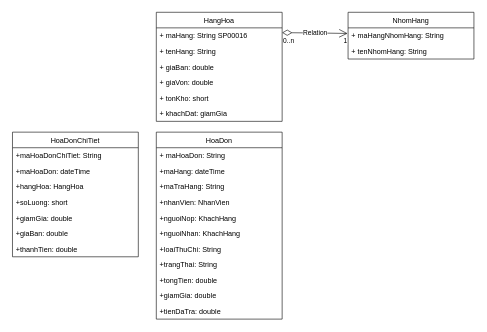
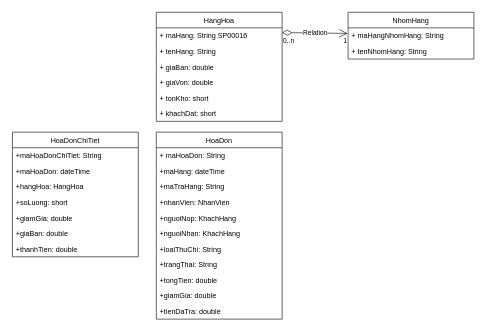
  <mxCell id="0" />
  <mxCell id="1" parent="0" />
  <mxCell id="2" value="HangHoa" style="swimlane;fontStyle=0;childLayout=stackLayout;horizontal=1;startSize=26;fillColor=none;horizontalStack=0;resizeParent=1;resizeParentMax=0;resizeLast=0;collapsible=1;marginBottom=0;" vertex="1" parent="1"><mxGeometry x="260" y="20" width="210" height="182" as="geometry" /></mxCell>
  <mxCell id="3" value="+ maHang: String SP00016" style="text;strokeColor=none;fillColor=none;align=left;verticalAlign=top;spacingLeft=4;spacingRight=4;overflow=hidden;rotatable=0;points=[[0,0.5],[1,0.5]];portConstraint=eastwest;" vertex="1" parent="2"><mxGeometry y="26" width="210" height="26" as="geometry" /></mxCell>
  <mxCell id="4" value="+ tenHang: String" style="text;strokeColor=none;fillColor=none;align=left;verticalAlign=top;spacingLeft=4;spacingRight=4;overflow=hidden;rotatable=0;points=[[0,0.5],[1,0.5]];portConstraint=eastwest;" vertex="1" parent="2"><mxGeometry y="52" width="210" height="26" as="geometry" /></mxCell>
  <mxCell id="5" value="+ giaBan: double" style="text;strokeColor=none;fillColor=none;align=left;verticalAlign=top;spacingLeft=4;spacingRight=4;overflow=hidden;rotatable=0;points=[[0,0.5],[1,0.5]];portConstraint=eastwest;" vertex="1" parent="2"><mxGeometry y="78" width="210" height="26" as="geometry" /></mxCell>
  <mxCell id="6" value="+ giaVon: double" style="text;strokeColor=none;fillColor=none;align=left;verticalAlign=top;spacingLeft=4;spacingRight=4;overflow=hidden;rotatable=0;points=[[0,0.5],[1,0.5]];portConstraint=eastwest;" vertex="1" parent="2"><mxGeometry y="104" width="210" height="26" as="geometry" /></mxCell>
  <mxCell id="7" value="+ tonKho: short" style="text;strokeColor=none;fillColor=none;align=left;verticalAlign=top;spacingLeft=4;spacingRight=4;overflow=hidden;rotatable=0;points=[[0,0.5],[1,0.5]];portConstraint=eastwest;" vertex="1" parent="2"><mxGeometry y="130" width="210" height="26" as="geometry" /></mxCell>
- <mxCell id="8" value="+ khachDat: giamGia" style="text;strokeColor=none;fillColor=none;align=left;verticalAlign=top;spacingLeft=4;spacingRight=4;overflow=hidden;rotatable=0;points=[[0,0.5],[1,0.5]];portConstraint=eastwest;" vertex="1" parent="2"><mxGeometry y="156" width="210" height="26" as="geometry" /></mxCell>
+ <mxCell id="8" value="+ khachDat: short" style="text;strokeColor=none;fillColor=none;align=left;verticalAlign=top;spacingLeft=4;spacingRight=4;overflow=hidden;rotatable=0;points=[[0,0.5],[1,0.5]];portConstraint=eastwest;" vertex="1" parent="2"><mxGeometry y="156" width="210" height="26" as="geometry" /></mxCell>
  <mxCell id="9" value="NhomHang" style="swimlane;fontStyle=0;childLayout=stackLayout;horizontal=1;startSize=26;fillColor=none;horizontalStack=0;resizeParent=1;resizeParentMax=0;resizeLast=0;collapsible=1;marginBottom=0;" vertex="1" parent="1"><mxGeometry x="580" y="20" width="210" height="78" as="geometry" /></mxCell>
  <mxCell id="10" value="+ maHangNhomHang: String" style="text;strokeColor=none;fillColor=none;align=left;verticalAlign=top;spacingLeft=4;spacingRight=4;overflow=hidden;rotatable=0;points=[[0,0.5],[1,0.5]];portConstraint=eastwest;" vertex="1" parent="9"><mxGeometry y="26" width="210" height="26" as="geometry" /></mxCell>
  <mxCell id="11" value="+ tenNhomHang: String" style="text;strokeColor=none;fillColor=none;align=left;verticalAlign=top;spacingLeft=4;spacingRight=4;overflow=hidden;rotatable=0;points=[[0,0.5],[1,0.5]];portConstraint=eastwest;" vertex="1" parent="9"><mxGeometry y="52" width="210" height="26" as="geometry" /></mxCell>
  <mxCell id="12" value="Relation" style="endArrow=open;html=1;endSize=12;startArrow=diamondThin;startSize=14;startFill=0;edgeStyle=orthogonalEdgeStyle;entryX=-0.004;entryY=0.36;entryDx=0;entryDy=0;entryPerimeter=0;" edge="1" parent="1" target="10"><mxGeometry relative="1" as="geometry"><mxPoint x="470" y="54" as="sourcePoint" /><mxPoint x="560" y="64" as="targetPoint" /></mxGeometry></mxCell>
  <mxCell id="13" value="0..n" style="edgeLabel;resizable=0;html=1;align=left;verticalAlign=top;" connectable="0" vertex="1" parent="12"><mxGeometry x="-1" relative="1" as="geometry" /></mxCell>
  <mxCell id="14" value="1" style="edgeLabel;resizable=0;html=1;align=right;verticalAlign=top;" connectable="0" vertex="1" parent="12"><mxGeometry x="1" relative="1" as="geometry" /></mxCell>
  <mxCell id="15" value="HoaDon" style="swimlane;fontStyle=0;childLayout=stackLayout;horizontal=1;startSize=26;fillColor=none;horizontalStack=0;resizeParent=1;resizeParentMax=0;resizeLast=0;collapsible=1;marginBottom=0;" vertex="1" parent="1"><mxGeometry x="260" y="220" width="210" height="312" as="geometry" /></mxCell>
  <mxCell id="16" value="+ maHoaDon: String" style="text;strokeColor=none;fillColor=none;align=left;verticalAlign=top;spacingLeft=4;spacingRight=4;overflow=hidden;rotatable=0;points=[[0,0.5],[1,0.5]];portConstraint=eastwest;" vertex="1" parent="15"><mxGeometry y="26" width="210" height="26" as="geometry" /></mxCell>
  <mxCell id="17" value="+maHang: dateTime" style="text;strokeColor=none;fillColor=none;align=left;verticalAlign=top;spacingLeft=4;spacingRight=4;overflow=hidden;rotatable=0;points=[[0,0.5],[1,0.5]];portConstraint=eastwest;" vertex="1" parent="15"><mxGeometry y="52" width="210" height="26" as="geometry" /></mxCell>
  <mxCell id="18" value="+maTraHang: String" style="text;strokeColor=none;fillColor=none;align=left;verticalAlign=top;spacingLeft=4;spacingRight=4;overflow=hidden;rotatable=0;points=[[0,0.5],[1,0.5]];portConstraint=eastwest;" vertex="1" parent="15"><mxGeometry y="78" width="210" height="26" as="geometry" /></mxCell>
  <mxCell id="19" value="+nhanVien: NhanVien" style="text;strokeColor=none;fillColor=none;align=left;verticalAlign=top;spacingLeft=4;spacingRight=4;overflow=hidden;rotatable=0;points=[[0,0.5],[1,0.5]];portConstraint=eastwest;" vertex="1" parent="15"><mxGeometry y="104" width="210" height="26" as="geometry" /></mxCell>
  <mxCell id="20" value="+nguoiNop: KhachHang" style="text;strokeColor=none;fillColor=none;align=left;verticalAlign=top;spacingLeft=4;spacingRight=4;overflow=hidden;rotatable=0;points=[[0,0.5],[1,0.5]];portConstraint=eastwest;" vertex="1" parent="15"><mxGeometry y="130" width="210" height="26" as="geometry" /></mxCell>
  <mxCell id="21" value="+nguoiNhan: KhachHang" style="text;strokeColor=none;fillColor=none;align=left;verticalAlign=top;spacingLeft=4;spacingRight=4;overflow=hidden;rotatable=0;points=[[0,0.5],[1,0.5]];portConstraint=eastwest;" vertex="1" parent="15"><mxGeometry y="156" width="210" height="26" as="geometry" /></mxCell>
  <mxCell id="22" value="+loaiThuChi: String" style="text;strokeColor=none;fillColor=none;align=left;verticalAlign=top;spacingLeft=4;spacingRight=4;overflow=hidden;rotatable=0;points=[[0,0.5],[1,0.5]];portConstraint=eastwest;" vertex="1" parent="15"><mxGeometry y="182" width="210" height="26" as="geometry" /></mxCell>
  <mxCell id="23" value="+trangThai: String" style="text;strokeColor=none;fillColor=none;align=left;verticalAlign=top;spacingLeft=4;spacingRight=4;overflow=hidden;rotatable=0;points=[[0,0.5],[1,0.5]];portConstraint=eastwest;" vertex="1" parent="15"><mxGeometry y="208" width="210" height="26" as="geometry" /></mxCell>
  <mxCell id="24" value="+tongTien: double" style="text;strokeColor=none;fillColor=none;align=left;verticalAlign=top;spacingLeft=4;spacingRight=4;overflow=hidden;rotatable=0;points=[[0,0.5],[1,0.5]];portConstraint=eastwest;" vertex="1" parent="15"><mxGeometry y="234" width="210" height="26" as="geometry" /></mxCell>
  <mxCell id="25" value="+giamGia: double" style="text;strokeColor=none;fillColor=none;align=left;verticalAlign=top;spacingLeft=4;spacingRight=4;overflow=hidden;rotatable=0;points=[[0,0.5],[1,0.5]];portConstraint=eastwest;" vertex="1" parent="15"><mxGeometry y="260" width="210" height="26" as="geometry" /></mxCell>
  <mxCell id="26" value="+tienDaTra: double" style="text;strokeColor=none;fillColor=none;align=left;verticalAlign=top;spacingLeft=4;spacingRight=4;overflow=hidden;rotatable=0;points=[[0,0.5],[1,0.5]];portConstraint=eastwest;" vertex="1" parent="15"><mxGeometry y="286" width="210" height="26" as="geometry" /></mxCell>
  <mxCell id="27" value="HoaDonChiTiet" style="swimlane;fontStyle=0;childLayout=stackLayout;horizontal=1;startSize=26;fillColor=none;horizontalStack=0;resizeParent=1;resizeParentMax=0;resizeLast=0;collapsible=1;marginBottom=0;" vertex="1" parent="1"><mxGeometry x="20" y="220" width="210" height="208" as="geometry" /></mxCell>
  <mxCell id="28" value="+maHoaDonChiTiet: String" style="text;strokeColor=none;fillColor=none;align=left;verticalAlign=top;spacingLeft=4;spacingRight=4;overflow=hidden;rotatable=0;points=[[0,0.5],[1,0.5]];portConstraint=eastwest;" vertex="1" parent="27"><mxGeometry y="26" width="210" height="26" as="geometry" /></mxCell>
  <mxCell id="29" value="+maHoaDon: dateTime" style="text;strokeColor=none;fillColor=none;align=left;verticalAlign=top;spacingLeft=4;spacingRight=4;overflow=hidden;rotatable=0;points=[[0,0.5],[1,0.5]];portConstraint=eastwest;" vertex="1" parent="27"><mxGeometry y="52" width="210" height="26" as="geometry" /></mxCell>
  <mxCell id="30" value="+hangHoa: HangHoa" style="text;strokeColor=none;fillColor=none;align=left;verticalAlign=top;spacingLeft=4;spacingRight=4;overflow=hidden;rotatable=0;points=[[0,0.5],[1,0.5]];portConstraint=eastwest;" vertex="1" parent="27"><mxGeometry y="78" width="210" height="26" as="geometry" /></mxCell>
  <mxCell id="31" value="+soLuong: short" style="text;strokeColor=none;fillColor=none;align=left;verticalAlign=top;spacingLeft=4;spacingRight=4;overflow=hidden;rotatable=0;points=[[0,0.5],[1,0.5]];portConstraint=eastwest;" vertex="1" parent="27"><mxGeometry y="104" width="210" height="26" as="geometry" /></mxCell>
  <mxCell id="32" value="+giamGia: double" style="text;strokeColor=none;fillColor=none;align=left;verticalAlign=top;spacingLeft=4;spacingRight=4;overflow=hidden;rotatable=0;points=[[0,0.5],[1,0.5]];portConstraint=eastwest;" vertex="1" parent="27"><mxGeometry y="130" width="210" height="26" as="geometry" /></mxCell>
  <mxCell id="33" value="+giaBan: double" style="text;strokeColor=none;fillColor=none;align=left;verticalAlign=top;spacingLeft=4;spacingRight=4;overflow=hidden;rotatable=0;points=[[0,0.5],[1,0.5]];portConstraint=eastwest;" vertex="1" parent="27"><mxGeometry y="156" width="210" height="26" as="geometry" /></mxCell>
  <mxCell id="34" value="+thanhTien: double" style="text;strokeColor=none;fillColor=none;align=left;verticalAlign=top;spacingLeft=4;spacingRight=4;overflow=hidden;rotatable=0;points=[[0,0.5],[1,0.5]];portConstraint=eastwest;" vertex="1" parent="27"><mxGeometry y="182" width="210" height="26" as="geometry" /></mxCell>
